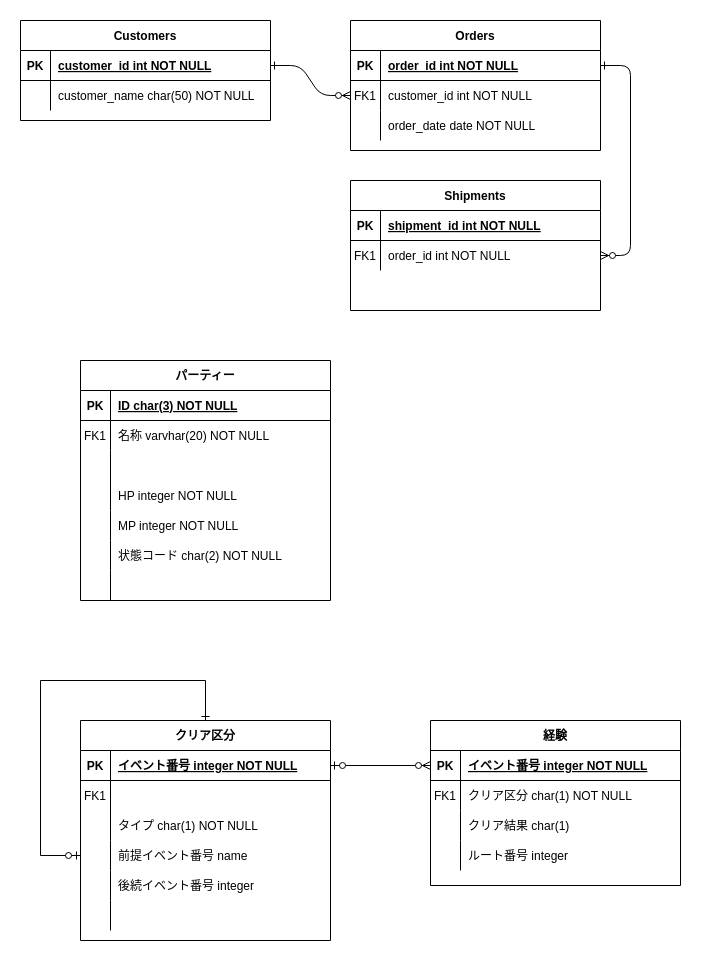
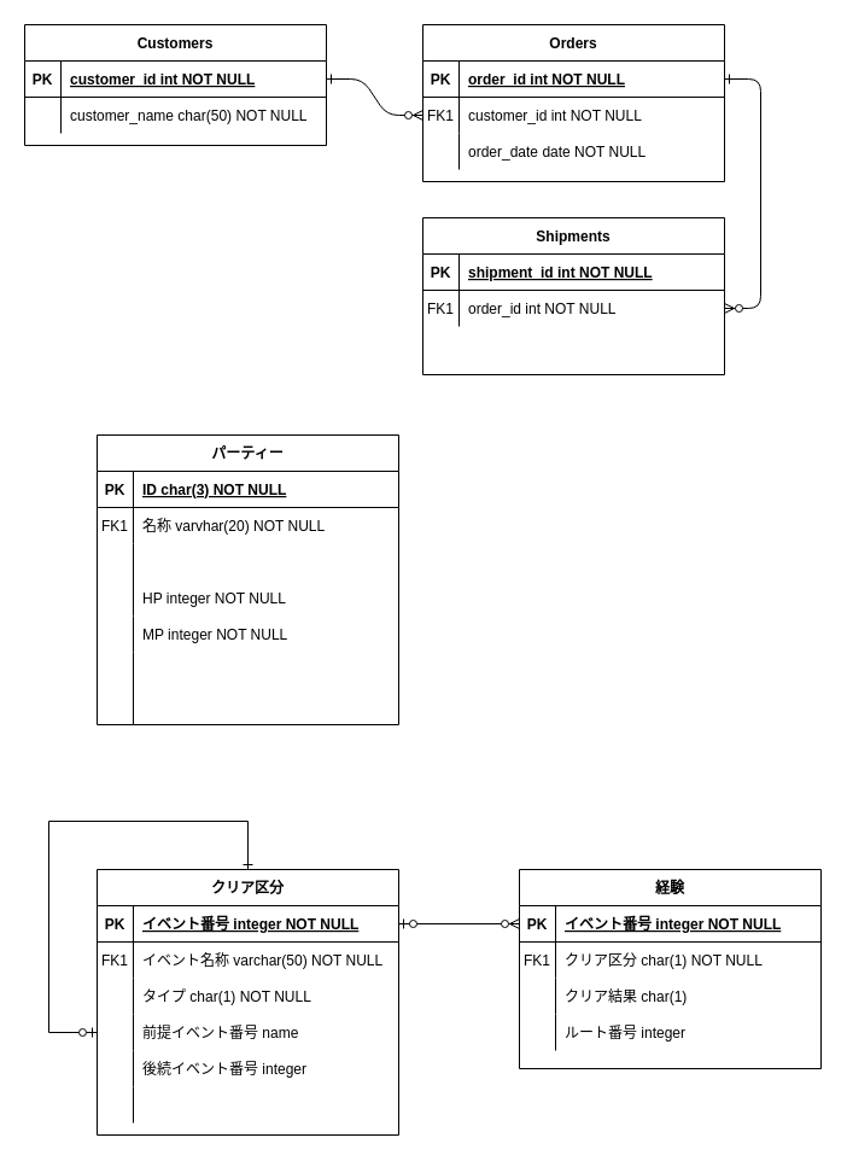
  <mxCell id="0" />
  <mxCell id="1" parent="0" />
  <mxCell id="2" value="" style="edgeStyle=entityRelationEdgeStyle;endArrow=ERzeroToMany;startArrow=ERone;endFill=1;startFill=0;" parent="1" source="24" target="8" edge="1"><mxGeometry width="100" height="100" relative="1" as="geometry"><mxPoint x="240" y="620" as="sourcePoint" /><mxPoint x="340" y="520" as="targetPoint" /></mxGeometry></mxCell>
  <mxCell id="3" value="" style="edgeStyle=entityRelationEdgeStyle;endArrow=ERzeroToMany;startArrow=ERone;endFill=1;startFill=0;" parent="1" source="5" target="18" edge="1"><mxGeometry width="100" height="100" relative="1" as="geometry"><mxPoint x="300" y="80" as="sourcePoint" /><mxPoint x="360" y="105" as="targetPoint" /></mxGeometry></mxCell>
  <mxCell id="4" value="Orders" style="shape=table;startSize=30;container=1;collapsible=1;childLayout=tableLayout;fixedRows=1;rowLines=0;fontStyle=1;align=center;resizeLast=1;" parent="1" vertex="1"><mxGeometry x="350" y="20" width="250" height="130" as="geometry" /></mxCell>
  <mxCell id="5" value="" style="shape=partialRectangle;collapsible=0;dropTarget=0;pointerEvents=0;fillColor=none;points=[[0,0.5],[1,0.5]];portConstraint=eastwest;top=0;left=0;right=0;bottom=1;" parent="4" vertex="1"><mxGeometry y="30" width="250" height="30" as="geometry" /></mxCell>
  <mxCell id="6" value="PK" style="shape=partialRectangle;overflow=hidden;connectable=0;fillColor=none;top=0;left=0;bottom=0;right=0;fontStyle=1;" parent="5" vertex="1"><mxGeometry width="30" height="30" as="geometry" /></mxCell>
  <mxCell id="7" value="order_id int NOT NULL " style="shape=partialRectangle;overflow=hidden;connectable=0;fillColor=none;top=0;left=0;bottom=0;right=0;align=left;spacingLeft=6;fontStyle=5;" parent="5" vertex="1"><mxGeometry x="30" width="220" height="30" as="geometry" /></mxCell>
  <mxCell id="8" value="" style="shape=partialRectangle;collapsible=0;dropTarget=0;pointerEvents=0;fillColor=none;points=[[0,0.5],[1,0.5]];portConstraint=eastwest;top=0;left=0;right=0;bottom=0;" parent="4" vertex="1"><mxGeometry y="60" width="250" height="30" as="geometry" /></mxCell>
  <mxCell id="9" value="FK1" style="shape=partialRectangle;overflow=hidden;connectable=0;fillColor=none;top=0;left=0;bottom=0;right=0;" parent="8" vertex="1"><mxGeometry width="30" height="30" as="geometry" /></mxCell>
  <mxCell id="10" value="customer_id int NOT NULL" style="shape=partialRectangle;overflow=hidden;connectable=0;fillColor=none;top=0;left=0;bottom=0;right=0;align=left;spacingLeft=6;" parent="8" vertex="1"><mxGeometry x="30" width="220" height="30" as="geometry" /></mxCell>
  <mxCell id="11" value="" style="shape=partialRectangle;collapsible=0;dropTarget=0;pointerEvents=0;fillColor=none;points=[[0,0.5],[1,0.5]];portConstraint=eastwest;top=0;left=0;right=0;bottom=0;" parent="4" vertex="1"><mxGeometry y="90" width="250" height="30" as="geometry" /></mxCell>
  <mxCell id="12" value="" style="shape=partialRectangle;overflow=hidden;connectable=0;fillColor=none;top=0;left=0;bottom=0;right=0;" parent="11" vertex="1"><mxGeometry width="30" height="30" as="geometry" /></mxCell>
  <mxCell id="13" value="order_date date NOT NULL" style="shape=partialRectangle;overflow=hidden;connectable=0;fillColor=none;top=0;left=0;bottom=0;right=0;align=left;spacingLeft=6;" parent="11" vertex="1"><mxGeometry x="30" width="220" height="30" as="geometry" /></mxCell>
  <mxCell id="14" value="Shipments" style="shape=table;startSize=30;container=1;collapsible=1;childLayout=tableLayout;fixedRows=1;rowLines=0;fontStyle=1;align=center;resizeLast=1;" parent="1" vertex="1"><mxGeometry x="350" y="180" width="250" height="130" as="geometry" /></mxCell>
  <mxCell id="15" value="" style="shape=partialRectangle;collapsible=0;dropTarget=0;pointerEvents=0;fillColor=none;points=[[0,0.5],[1,0.5]];portConstraint=eastwest;top=0;left=0;right=0;bottom=1;" parent="14" vertex="1"><mxGeometry y="30" width="250" height="30" as="geometry" /></mxCell>
  <mxCell id="16" value="PK" style="shape=partialRectangle;overflow=hidden;connectable=0;fillColor=none;top=0;left=0;bottom=0;right=0;fontStyle=1;" parent="15" vertex="1"><mxGeometry width="30" height="30" as="geometry" /></mxCell>
  <mxCell id="17" value="shipment_id int NOT NULL " style="shape=partialRectangle;overflow=hidden;connectable=0;fillColor=none;top=0;left=0;bottom=0;right=0;align=left;spacingLeft=6;fontStyle=5;" parent="15" vertex="1"><mxGeometry x="30" width="220" height="30" as="geometry" /></mxCell>
  <mxCell id="18" value="" style="shape=partialRectangle;collapsible=0;dropTarget=0;pointerEvents=0;fillColor=none;points=[[0,0.5],[1,0.5]];portConstraint=eastwest;top=0;left=0;right=0;bottom=0;" parent="14" vertex="1"><mxGeometry y="60" width="250" height="30" as="geometry" /></mxCell>
  <mxCell id="19" value="FK1" style="shape=partialRectangle;overflow=hidden;connectable=0;fillColor=none;top=0;left=0;bottom=0;right=0;" parent="18" vertex="1"><mxGeometry width="30" height="30" as="geometry" /></mxCell>
  <mxCell id="20" value="order_id int NOT NULL" style="shape=partialRectangle;overflow=hidden;connectable=0;fillColor=none;top=0;left=0;bottom=0;right=0;align=left;spacingLeft=6;" parent="18" vertex="1"><mxGeometry x="30" width="220" height="30" as="geometry" /></mxCell>
  <mxCell id="21" value="" style="shape=partialRectangle;collapsible=0;dropTarget=0;pointerEvents=0;fillColor=none;points=[[0,0.5],[1,0.5]];portConstraint=eastwest;top=0;left=0;right=0;bottom=0;" parent="14" vertex="1"><mxGeometry y="90" width="250" height="30" as="geometry" /></mxCell>
  <mxCell id="22" value="" style="shape=partialRectangle;overflow=hidden;connectable=0;fillColor=none;top=0;left=0;bottom=0;right=0;" parent="21" vertex="1"><mxGeometry width="30" height="30" as="geometry" /></mxCell>
  <mxCell id="23" value="Customers" style="shape=table;startSize=30;container=1;collapsible=1;childLayout=tableLayout;fixedRows=1;rowLines=0;fontStyle=1;align=center;resizeLast=1;" parent="1" vertex="1"><mxGeometry x="20" y="20" width="250" height="100" as="geometry" /></mxCell>
  <mxCell id="24" value="" style="shape=partialRectangle;collapsible=0;dropTarget=0;pointerEvents=0;fillColor=none;points=[[0,0.5],[1,0.5]];portConstraint=eastwest;top=0;left=0;right=0;bottom=1;" parent="23" vertex="1"><mxGeometry y="30" width="250" height="30" as="geometry" /></mxCell>
  <mxCell id="25" value="PK" style="shape=partialRectangle;overflow=hidden;connectable=0;fillColor=none;top=0;left=0;bottom=0;right=0;fontStyle=1;" parent="24" vertex="1"><mxGeometry width="30" height="30" as="geometry" /></mxCell>
  <mxCell id="26" value="customer_id int NOT NULL " style="shape=partialRectangle;overflow=hidden;connectable=0;fillColor=none;top=0;left=0;bottom=0;right=0;align=left;spacingLeft=6;fontStyle=5;" parent="24" vertex="1"><mxGeometry x="30" width="220" height="30" as="geometry" /></mxCell>
  <mxCell id="27" value="" style="shape=partialRectangle;collapsible=0;dropTarget=0;pointerEvents=0;fillColor=none;points=[[0,0.5],[1,0.5]];portConstraint=eastwest;top=0;left=0;right=0;bottom=0;" parent="23" vertex="1"><mxGeometry y="60" width="250" height="30" as="geometry" /></mxCell>
  <mxCell id="28" value="" style="shape=partialRectangle;overflow=hidden;connectable=0;fillColor=none;top=0;left=0;bottom=0;right=0;" parent="27" vertex="1"><mxGeometry width="30" height="30" as="geometry" /></mxCell>
  <mxCell id="29" value="customer_name char(50) NOT NULL" style="shape=partialRectangle;overflow=hidden;connectable=0;fillColor=none;top=0;left=0;bottom=0;right=0;align=left;spacingLeft=6;" parent="27" vertex="1"><mxGeometry x="30" width="220" height="30" as="geometry" /></mxCell>
  <mxCell id="30" style="edgeStyle=orthogonalEdgeStyle;rounded=0;orthogonalLoop=1;jettySize=auto;html=1;endArrow=ERzeroToMany;endFill=1;startArrow=ERzeroToOne;startFill=1;exitX=1;exitY=0.5;exitDx=0;exitDy=0;entryX=0;entryY=0.5;entryDx=0;entryDy=0;" edge="1" parent="1" source="33" target="53"><mxGeometry relative="1" as="geometry" /></mxCell>
  <mxCell id="31" value="" style="shape=partialRectangle;overflow=hidden;connectable=0;fillColor=none;top=0;left=0;bottom=0;right=0;" vertex="1" parent="1"><mxGeometry x="110" y="710" width="30" height="30" as="geometry" /></mxCell>
  <mxCell id="32" value="クリア区分" style="shape=table;startSize=30;container=1;collapsible=1;childLayout=tableLayout;fixedRows=1;rowLines=0;fontStyle=1;align=center;resizeLast=1;" vertex="1" parent="1"><mxGeometry x="80" y="720" width="250" height="220" as="geometry"><mxRectangle x="425" y="30" width="70" height="30" as="alternateBounds" /></mxGeometry></mxCell>
  <mxCell id="33" value="" style="shape=partialRectangle;collapsible=0;dropTarget=0;pointerEvents=0;fillColor=none;points=[[0,0.5],[1,0.5]];portConstraint=eastwest;top=0;left=0;right=0;bottom=1;" vertex="1" parent="32"><mxGeometry y="30" width="250" height="30" as="geometry" /></mxCell>
  <mxCell id="34" value="PK" style="shape=partialRectangle;overflow=hidden;connectable=0;fillColor=none;top=0;left=0;bottom=0;right=0;fontStyle=1;" vertex="1" parent="33"><mxGeometry width="30" height="30" as="geometry" /></mxCell>
  <mxCell id="35" value="イベント番号 integer NOT NULL" style="shape=partialRectangle;overflow=hidden;connectable=0;fillColor=none;top=0;left=0;bottom=0;right=0;align=left;spacingLeft=6;fontStyle=5;" vertex="1" parent="33"><mxGeometry x="30" width="220" height="30" as="geometry" /></mxCell>
  <mxCell id="36" value="" style="shape=partialRectangle;collapsible=0;dropTarget=0;pointerEvents=0;fillColor=none;points=[[0,0.5],[1,0.5]];portConstraint=eastwest;top=0;left=0;right=0;bottom=0;" vertex="1" parent="32"><mxGeometry y="60" width="250" height="30" as="geometry" /></mxCell>
  <mxCell id="37" value="FK1" style="shape=partialRectangle;overflow=hidden;connectable=0;fillColor=none;top=0;left=0;bottom=0;right=0;" vertex="1" parent="36"><mxGeometry width="30" height="30" as="geometry" /></mxCell>
+ <mxCell id="38" value="イベント名称 varchar(50) NOT NULL" style="shape=partialRectangle;overflow=hidden;connectable=0;fillColor=none;top=0;left=0;bottom=0;right=0;align=left;spacingLeft=6;" vertex="1" parent="36"><mxGeometry x="30" width="220" height="30" as="geometry" /></mxCell>
  <mxCell id="39" value="" style="shape=partialRectangle;collapsible=0;dropTarget=0;pointerEvents=0;fillColor=none;points=[[0,0.5],[1,0.5]];portConstraint=eastwest;top=0;left=0;right=0;bottom=0;" vertex="1" parent="32"><mxGeometry y="90" width="250" height="30" as="geometry" /></mxCell>
  <mxCell id="40" value="" style="shape=partialRectangle;overflow=hidden;connectable=0;fillColor=none;top=0;left=0;bottom=0;right=0;" vertex="1" parent="39"><mxGeometry width="30" height="30" as="geometry" /></mxCell>
  <mxCell id="41" value="タイプ char(1) NOT NULL" style="shape=partialRectangle;overflow=hidden;connectable=0;fillColor=none;top=0;left=0;bottom=0;right=0;align=left;spacingLeft=6;" vertex="1" parent="39"><mxGeometry x="30" width="220" height="30" as="geometry" /></mxCell>
  <mxCell id="42" value="" style="shape=partialRectangle;collapsible=0;dropTarget=0;pointerEvents=0;fillColor=none;points=[[0,0.5],[1,0.5]];portConstraint=eastwest;top=0;left=0;right=0;bottom=0;" vertex="1" parent="32"><mxGeometry y="120" width="250" height="30" as="geometry" /></mxCell>
  <mxCell id="43" value="" style="shape=partialRectangle;overflow=hidden;connectable=0;fillColor=none;top=0;left=0;bottom=0;right=0;" vertex="1" parent="42"><mxGeometry width="30" height="30" as="geometry" /></mxCell>
  <mxCell id="44" value="前提イベント番号 name" style="shape=partialRectangle;overflow=hidden;connectable=0;fillColor=none;top=0;left=0;bottom=0;right=0;align=left;spacingLeft=6;" vertex="1" parent="42"><mxGeometry x="30" width="220" height="30" as="geometry" /></mxCell>
  <mxCell id="45" value="" style="shape=partialRectangle;collapsible=0;dropTarget=0;pointerEvents=0;fillColor=none;points=[[0,0.5],[1,0.5]];portConstraint=eastwest;top=0;left=0;right=0;bottom=0;" vertex="1" parent="32"><mxGeometry y="150" width="250" height="30" as="geometry" /></mxCell>
  <mxCell id="46" value="" style="shape=partialRectangle;overflow=hidden;connectable=0;fillColor=none;top=0;left=0;bottom=0;right=0;" vertex="1" parent="45"><mxGeometry width="30" height="30" as="geometry" /></mxCell>
  <mxCell id="47" value="後続イベント番号 integer" style="shape=partialRectangle;overflow=hidden;connectable=0;fillColor=none;top=0;left=0;bottom=0;right=0;align=left;spacingLeft=6;" vertex="1" parent="45"><mxGeometry x="30" width="220" height="30" as="geometry" /></mxCell>
  <mxCell id="48" value="" style="shape=partialRectangle;collapsible=0;dropTarget=0;pointerEvents=0;fillColor=none;points=[[0,0.5],[1,0.5]];portConstraint=eastwest;top=0;left=0;right=0;bottom=0;" vertex="1" parent="32"><mxGeometry y="180" width="250" height="30" as="geometry" /></mxCell>
  <mxCell id="49" value="" style="shape=partialRectangle;overflow=hidden;connectable=0;fillColor=none;top=0;left=0;bottom=0;right=0;" vertex="1" parent="48"><mxGeometry width="30" height="30" as="geometry" /></mxCell>
  <mxCell id="50" value="" style="shape=partialRectangle;overflow=hidden;connectable=0;fillColor=none;top=0;left=0;bottom=0;right=0;align=left;spacingLeft=6;" vertex="1" parent="48"><mxGeometry x="30" width="220" height="30" as="geometry" /></mxCell>
  <mxCell id="51" style="edgeStyle=orthogonalEdgeStyle;rounded=0;orthogonalLoop=1;jettySize=auto;html=1;endArrow=ERone;endFill=0;startArrow=ERzeroToOne;startFill=1;exitX=0;exitY=0.5;exitDx=0;exitDy=0;entryX=0.5;entryY=0;entryDx=0;entryDy=0;" edge="1" parent="32" source="42" target="32"><mxGeometry relative="1" as="geometry"><mxPoint x="110" y="282.5" as="sourcePoint" /><mxPoint x="180" y="220" as="targetPoint" /><Array as="points"><mxPoint x="-40" y="135" /><mxPoint x="-40" y="-40" /><mxPoint x="125" y="-40" /></Array></mxGeometry></mxCell>
  <mxCell id="52" value="経験" style="shape=table;startSize=30;container=1;collapsible=1;childLayout=tableLayout;fixedRows=1;rowLines=0;fontStyle=1;align=center;resizeLast=1;" vertex="1" parent="1"><mxGeometry x="430" y="720" width="250" height="165" as="geometry"><mxRectangle x="680" y="30" width="90" height="30" as="alternateBounds" /></mxGeometry></mxCell>
  <mxCell id="53" value="" style="shape=partialRectangle;collapsible=0;dropTarget=0;pointerEvents=0;fillColor=none;points=[[0,0.5],[1,0.5]];portConstraint=eastwest;top=0;left=0;right=0;bottom=1;" vertex="1" parent="52"><mxGeometry y="30" width="250" height="30" as="geometry" /></mxCell>
  <mxCell id="54" value="PK" style="shape=partialRectangle;overflow=hidden;connectable=0;fillColor=none;top=0;left=0;bottom=0;right=0;fontStyle=1;" vertex="1" parent="53"><mxGeometry width="30" height="30" as="geometry" /></mxCell>
  <mxCell id="55" value="イベント番号 integer NOT NULL" style="shape=partialRectangle;overflow=hidden;connectable=0;fillColor=none;top=0;left=0;bottom=0;right=0;align=left;spacingLeft=6;fontStyle=5;" vertex="1" parent="53"><mxGeometry x="30" width="220" height="30" as="geometry" /></mxCell>
  <mxCell id="56" value="" style="shape=partialRectangle;collapsible=0;dropTarget=0;pointerEvents=0;fillColor=none;points=[[0,0.5],[1,0.5]];portConstraint=eastwest;top=0;left=0;right=0;bottom=0;" vertex="1" parent="52"><mxGeometry y="60" width="250" height="30" as="geometry" /></mxCell>
  <mxCell id="57" value="FK1" style="shape=partialRectangle;overflow=hidden;connectable=0;fillColor=none;top=0;left=0;bottom=0;right=0;" vertex="1" parent="56"><mxGeometry width="30" height="30" as="geometry" /></mxCell>
  <mxCell id="58" value="クリア区分 char(1) NOT NULL" style="shape=partialRectangle;overflow=hidden;connectable=0;fillColor=none;top=0;left=0;bottom=0;right=0;align=left;spacingLeft=6;" vertex="1" parent="56"><mxGeometry x="30" width="220" height="30" as="geometry" /></mxCell>
  <mxCell id="59" value="" style="shape=partialRectangle;collapsible=0;dropTarget=0;pointerEvents=0;fillColor=none;points=[[0,0.5],[1,0.5]];portConstraint=eastwest;top=0;left=0;right=0;bottom=0;" vertex="1" parent="52"><mxGeometry y="90" width="250" height="30" as="geometry" /></mxCell>
  <mxCell id="60" value="" style="shape=partialRectangle;overflow=hidden;connectable=0;fillColor=none;top=0;left=0;bottom=0;right=0;" vertex="1" parent="59"><mxGeometry width="30" height="30" as="geometry" /></mxCell>
  <mxCell id="61" value="クリア結果 char(1)" style="shape=partialRectangle;overflow=hidden;connectable=0;fillColor=none;top=0;left=0;bottom=0;right=0;align=left;spacingLeft=6;" vertex="1" parent="59"><mxGeometry x="30" width="220" height="30" as="geometry" /></mxCell>
  <mxCell id="62" value="" style="shape=partialRectangle;collapsible=0;dropTarget=0;pointerEvents=0;fillColor=none;points=[[0,0.5],[1,0.5]];portConstraint=eastwest;top=0;left=0;right=0;bottom=0;" vertex="1" parent="52"><mxGeometry y="120" width="250" height="30" as="geometry" /></mxCell>
  <mxCell id="63" value="" style="shape=partialRectangle;overflow=hidden;connectable=0;fillColor=none;top=0;left=0;bottom=0;right=0;" vertex="1" parent="62"><mxGeometry width="30" height="30" as="geometry" /></mxCell>
  <mxCell id="64" value="ルート番号 integer" style="shape=partialRectangle;overflow=hidden;connectable=0;fillColor=none;top=0;left=0;bottom=0;right=0;align=left;spacingLeft=6;" vertex="1" parent="62"><mxGeometry x="30" width="220" height="30" as="geometry" /></mxCell>
  <mxCell id="65" value="パーティー" style="shape=table;startSize=30;container=1;collapsible=1;childLayout=tableLayout;fixedRows=1;rowLines=0;fontStyle=1;align=center;resizeLast=1;" vertex="1" parent="1"><mxGeometry x="80" y="360" width="250" height="240" as="geometry"><mxRectangle x="680" y="30" width="90" height="30" as="alternateBounds" /></mxGeometry></mxCell>
  <mxCell id="66" value="" style="shape=partialRectangle;collapsible=0;dropTarget=0;pointerEvents=0;fillColor=none;points=[[0,0.5],[1,0.5]];portConstraint=eastwest;top=0;left=0;right=0;bottom=1;" vertex="1" parent="65"><mxGeometry y="30" width="250" height="30" as="geometry" /></mxCell>
  <mxCell id="67" value="PK" style="shape=partialRectangle;overflow=hidden;connectable=0;fillColor=none;top=0;left=0;bottom=0;right=0;fontStyle=1;" vertex="1" parent="66"><mxGeometry width="30" height="30" as="geometry" /></mxCell>
  <mxCell id="68" value="ID char(3) NOT NULL" style="shape=partialRectangle;overflow=hidden;connectable=0;fillColor=none;top=0;left=0;bottom=0;right=0;align=left;spacingLeft=6;fontStyle=5;" vertex="1" parent="66"><mxGeometry x="30" width="220" height="30" as="geometry" /></mxCell>
  <mxCell id="69" value="" style="shape=partialRectangle;collapsible=0;dropTarget=0;pointerEvents=0;fillColor=none;points=[[0,0.5],[1,0.5]];portConstraint=eastwest;top=0;left=0;right=0;bottom=0;" vertex="1" parent="65"><mxGeometry y="60" width="250" height="30" as="geometry" /></mxCell>
  <mxCell id="70" value="FK1" style="shape=partialRectangle;overflow=hidden;connectable=0;fillColor=none;top=0;left=0;bottom=0;right=0;" vertex="1" parent="69"><mxGeometry width="30" height="30" as="geometry" /></mxCell>
  <mxCell id="71" value="名称 varvhar(20) NOT NULL" style="shape=partialRectangle;overflow=hidden;connectable=0;fillColor=none;top=0;left=0;bottom=0;right=0;align=left;spacingLeft=6;" vertex="1" parent="69"><mxGeometry x="30" width="220" height="30" as="geometry" /></mxCell>
  <mxCell id="72" value="" style="shape=partialRectangle;collapsible=0;dropTarget=0;pointerEvents=0;fillColor=none;points=[[0,0.5],[1,0.5]];portConstraint=eastwest;top=0;left=0;right=0;bottom=0;" vertex="1" parent="65"><mxGeometry y="90" width="250" height="30" as="geometry" /></mxCell>
  <mxCell id="73" value="" style="shape=partialRectangle;overflow=hidden;connectable=0;fillColor=none;top=0;left=0;bottom=0;right=0;" vertex="1" parent="72"><mxGeometry width="30" height="30" as="geometry" /></mxCell>
  <mxCell id="74" value="" style="shape=partialRectangle;collapsible=0;dropTarget=0;pointerEvents=0;fillColor=none;points=[[0,0.5],[1,0.5]];portConstraint=eastwest;top=0;left=0;right=0;bottom=0;" vertex="1" parent="65"><mxGeometry y="120" width="250" height="30" as="geometry" /></mxCell>
  <mxCell id="75" value="" style="shape=partialRectangle;overflow=hidden;connectable=0;fillColor=none;top=0;left=0;bottom=0;right=0;" vertex="1" parent="74"><mxGeometry width="30" height="30" as="geometry" /></mxCell>
  <mxCell id="76" value="HP integer NOT NULL" style="shape=partialRectangle;overflow=hidden;connectable=0;fillColor=none;top=0;left=0;bottom=0;right=0;align=left;spacingLeft=6;" vertex="1" parent="74"><mxGeometry x="30" width="220" height="30" as="geometry" /></mxCell>
  <mxCell id="77" value="" style="shape=partialRectangle;collapsible=0;dropTarget=0;pointerEvents=0;fillColor=none;points=[[0,0.5],[1,0.5]];portConstraint=eastwest;top=0;left=0;right=0;bottom=0;" vertex="1" parent="65"><mxGeometry y="150" width="250" height="30" as="geometry" /></mxCell>
  <mxCell id="78" value="" style="shape=partialRectangle;overflow=hidden;connectable=0;fillColor=none;top=0;left=0;bottom=0;right=0;" vertex="1" parent="77"><mxGeometry width="30" height="30" as="geometry" /></mxCell>
  <mxCell id="79" value="MP integer NOT NULL" style="shape=partialRectangle;overflow=hidden;connectable=0;fillColor=none;top=0;left=0;bottom=0;right=0;align=left;spacingLeft=6;" vertex="1" parent="77"><mxGeometry x="30" width="220" height="30" as="geometry" /></mxCell>
  <mxCell id="80" value="" style="shape=partialRectangle;collapsible=0;dropTarget=0;pointerEvents=0;fillColor=none;points=[[0,0.5],[1,0.5]];portConstraint=eastwest;top=0;left=0;right=0;bottom=0;" vertex="1" parent="65"><mxGeometry y="180" width="250" height="30" as="geometry" /></mxCell>
  <mxCell id="81" value="" style="shape=partialRectangle;overflow=hidden;connectable=0;fillColor=none;top=0;left=0;bottom=0;right=0;" vertex="1" parent="80"><mxGeometry width="30" height="30" as="geometry" /></mxCell>
- <mxCell id="82" value="状態コード char(2) NOT NULL" style="shape=partialRectangle;overflow=hidden;connectable=0;fillColor=none;top=0;left=0;bottom=0;right=0;align=left;spacingLeft=6;" vertex="1" parent="80"><mxGeometry x="30" width="220" height="30" as="geometry" /></mxCell>
  <mxCell id="83" value="" style="shape=partialRectangle;collapsible=0;dropTarget=0;pointerEvents=0;fillColor=none;points=[[0,0.5],[1,0.5]];portConstraint=eastwest;top=0;left=0;right=0;bottom=0;" vertex="1" parent="65"><mxGeometry y="210" width="250" height="30" as="geometry" /></mxCell>
  <mxCell id="84" value="" style="shape=partialRectangle;overflow=hidden;connectable=0;fillColor=none;top=0;left=0;bottom=0;right=0;" vertex="1" parent="83"><mxGeometry width="30" height="30" as="geometry" /></mxCell>
  <mxCell id="85" value="" style="shape=partialRectangle;overflow=hidden;connectable=0;fillColor=none;top=0;left=0;bottom=0;right=0;align=left;spacingLeft=6;" vertex="1" parent="83"><mxGeometry x="30" width="220" height="30" as="geometry" /></mxCell>
